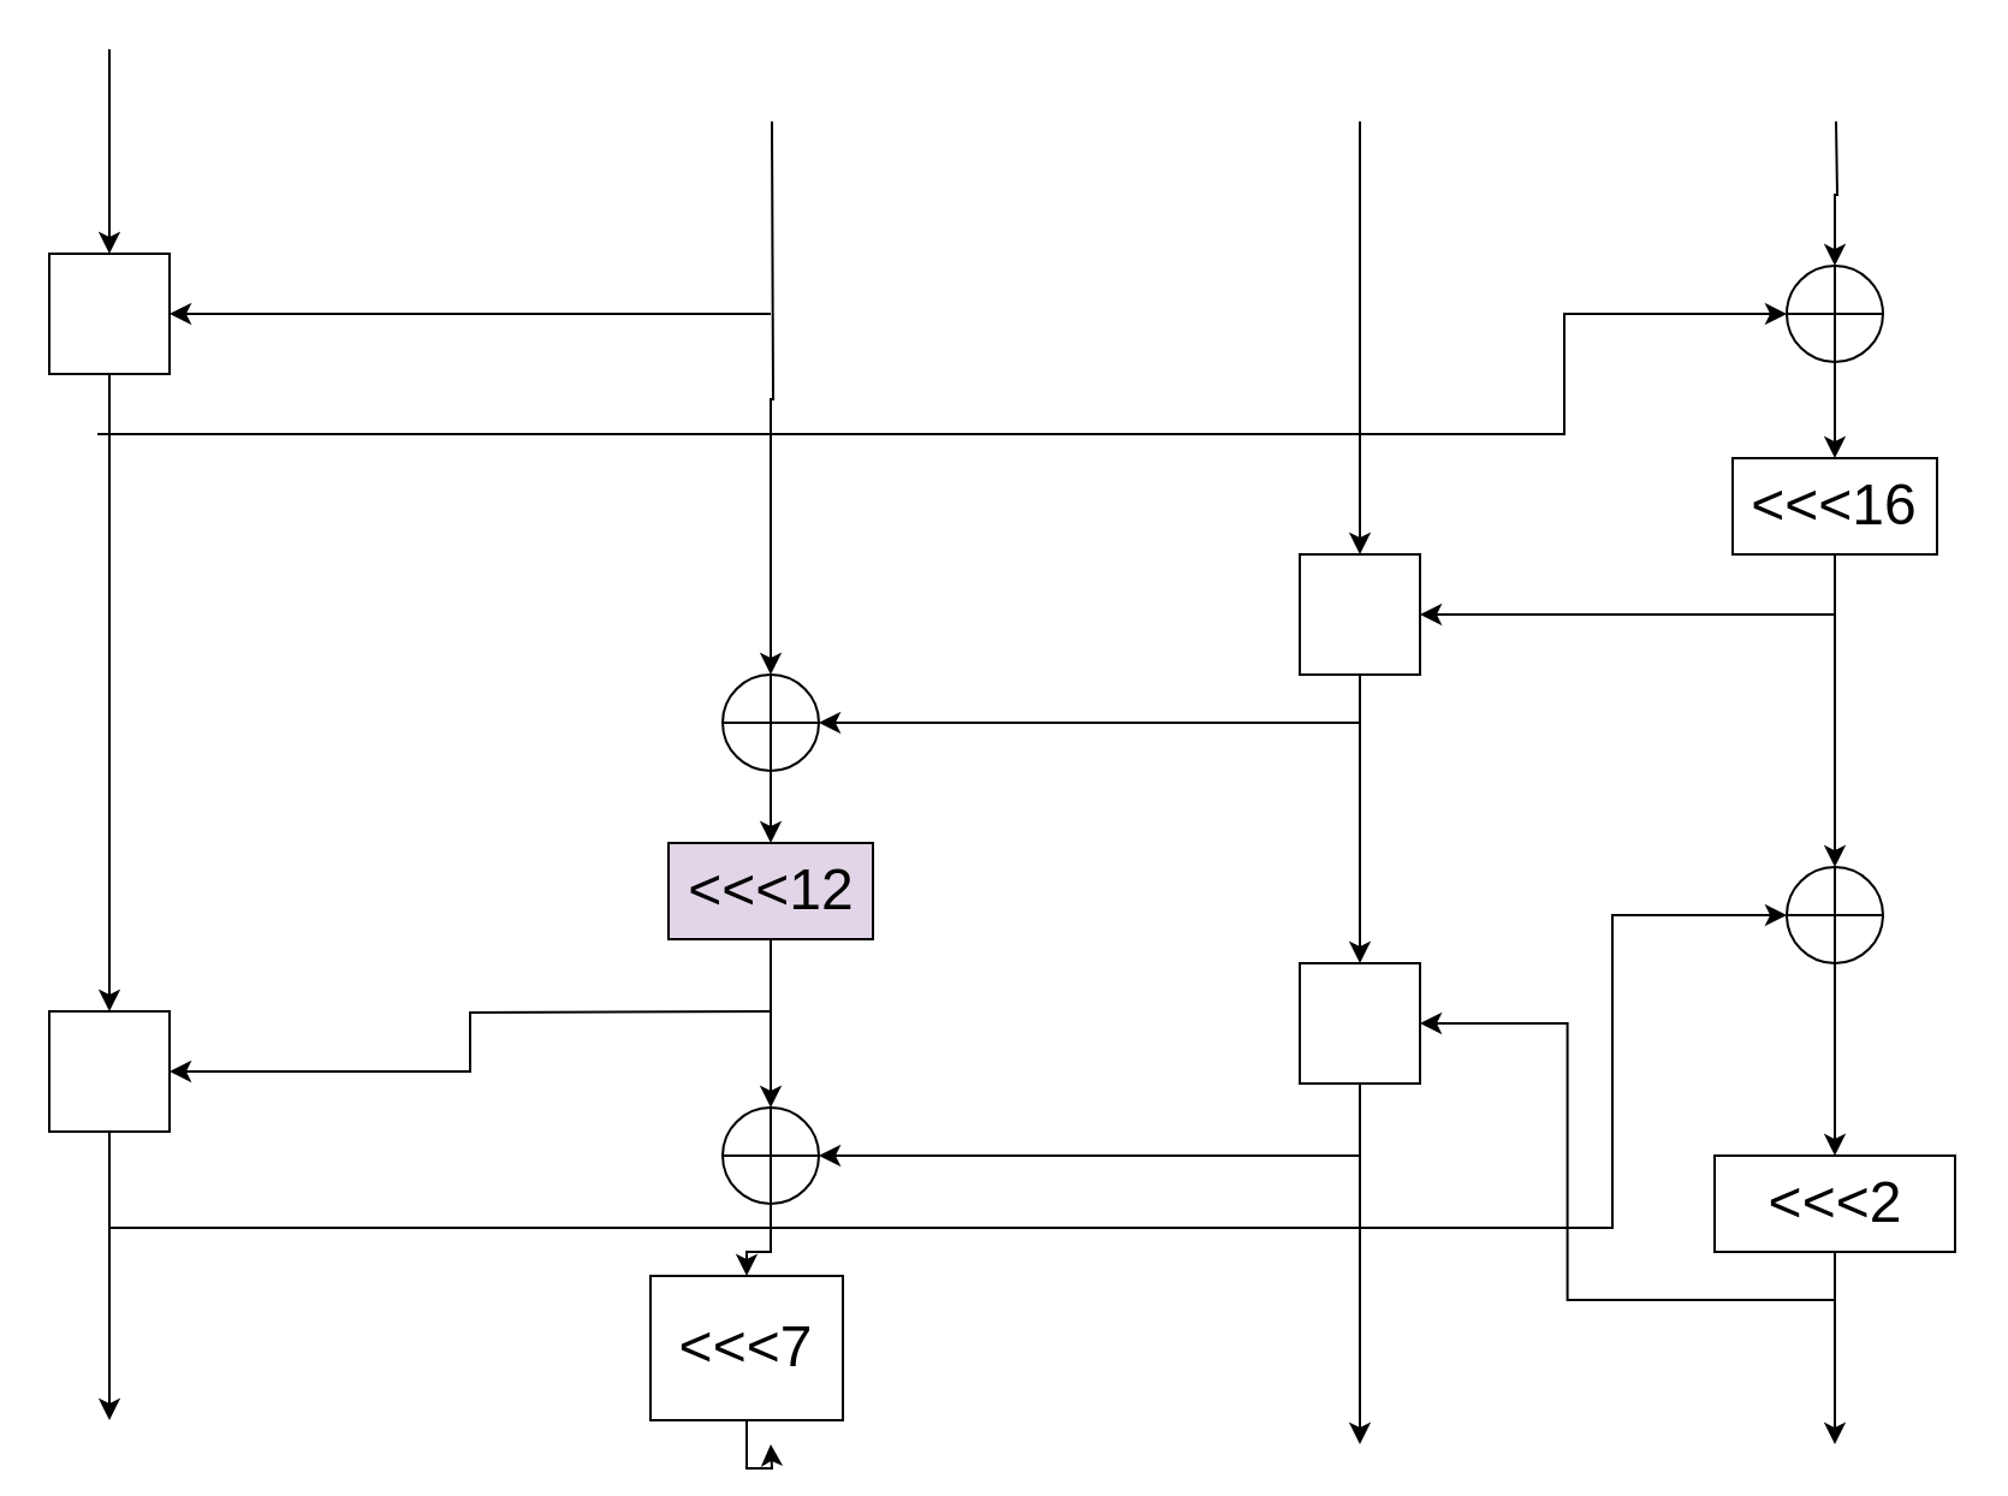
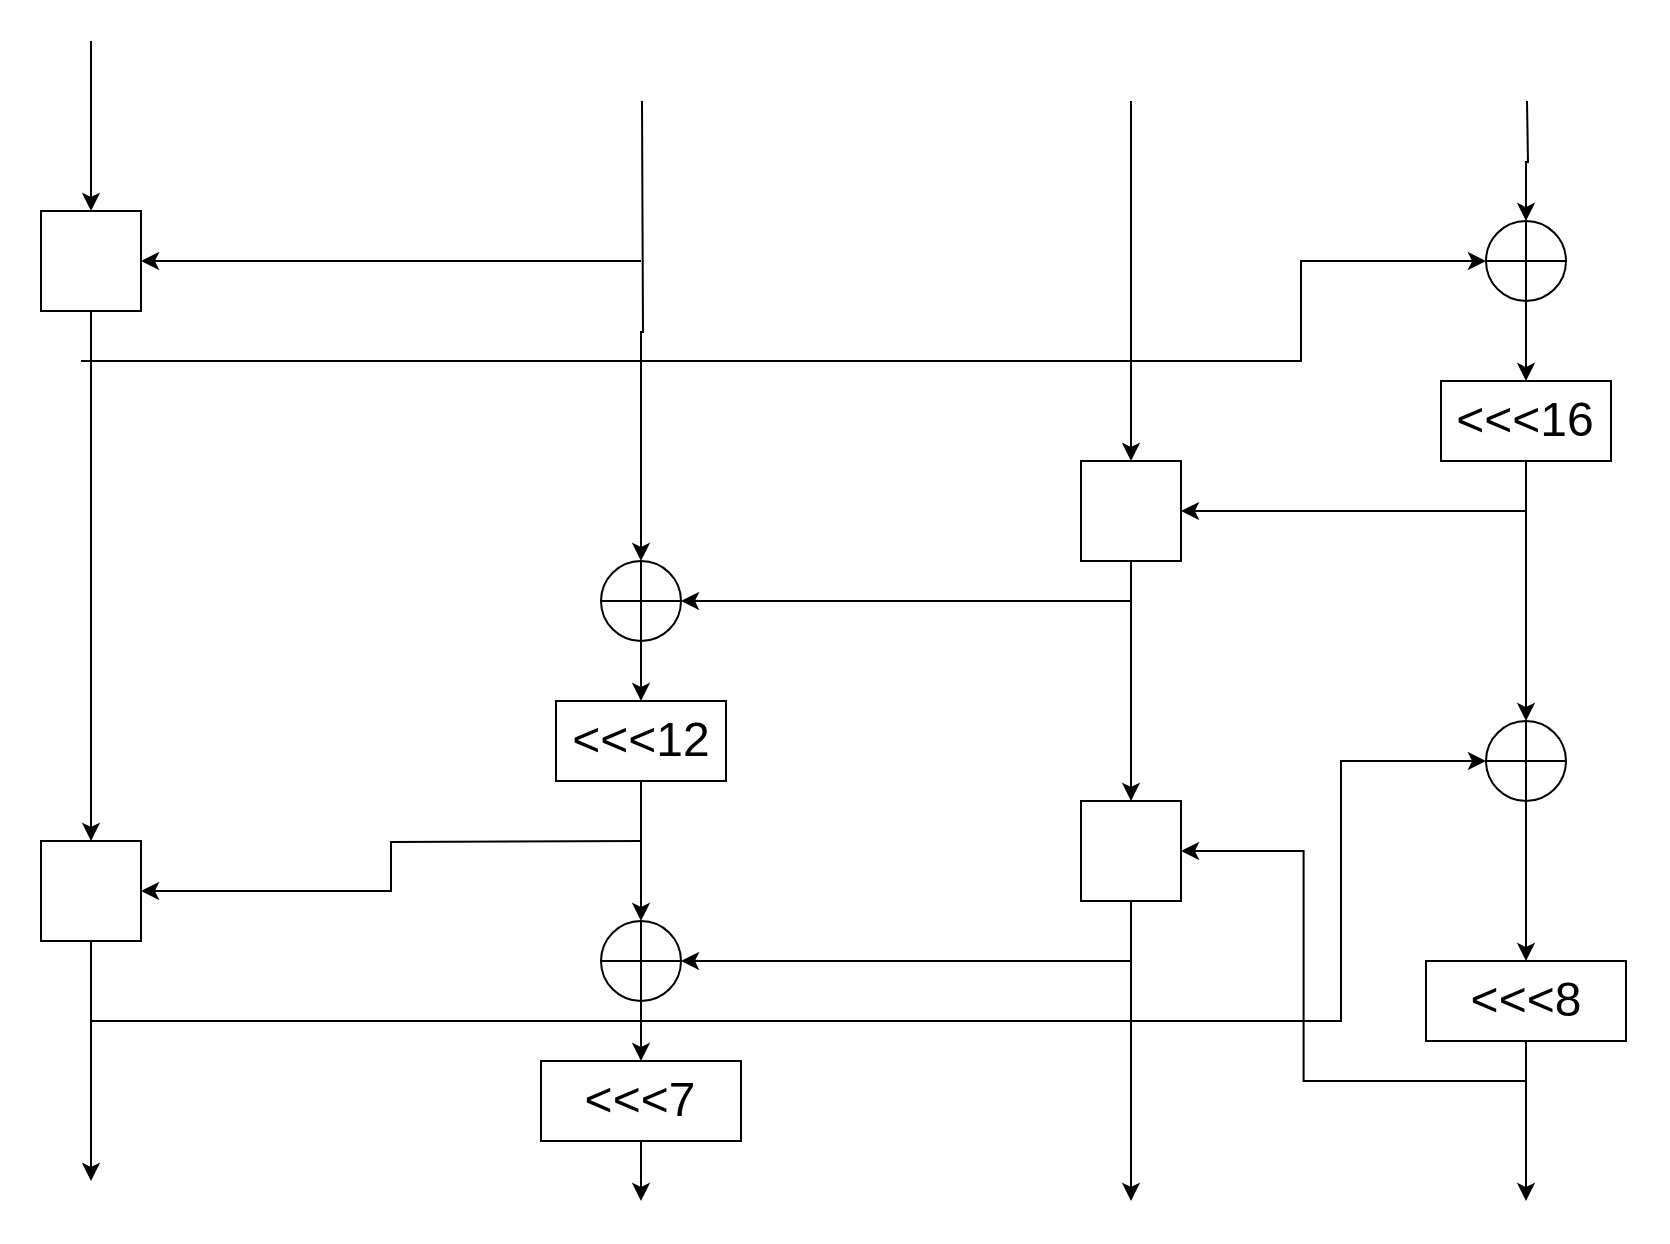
  <mxCell id="0" />
  <mxCell id="1" parent="0" />
  <mxCell id="2" style="edgeStyle=orthogonalEdgeStyle;rounded=0;sketch=0;orthogonalLoop=1;jettySize=auto;html=1;fontSize=24;startArrow=none;startFill=0;endArrow=classic;endFill=1;endSize=6;" edge="1" parent="1" target="13"><mxGeometry relative="1" as="geometry"><mxPoint x="40" y="180" as="sourcePoint" /><Array as="points"><mxPoint x="650" y="180" /><mxPoint x="650" y="130" /></Array></mxGeometry></mxCell>
  <mxCell id="3" style="edgeStyle=orthogonalEdgeStyle;rounded=0;sketch=0;orthogonalLoop=1;jettySize=auto;html=1;fontSize=24;startArrow=classic;startFill=1;endArrow=none;endFill=0;endSize=6;" edge="1" parent="1" source="6"><mxGeometry relative="1" as="geometry"><mxPoint x="320" y="130" as="targetPoint" /></mxGeometry></mxCell>
  <mxCell id="4" style="edgeStyle=orthogonalEdgeStyle;rounded=0;sketch=0;orthogonalLoop=1;jettySize=auto;html=1;fontSize=24;startArrow=classic;startFill=1;endArrow=none;endFill=0;endSize=6;" edge="1" parent="1" source="6"><mxGeometry relative="1" as="geometry"><mxPoint x="45" y="20" as="targetPoint" /></mxGeometry></mxCell>
  <mxCell id="5" style="edgeStyle=orthogonalEdgeStyle;rounded=0;sketch=0;orthogonalLoop=1;jettySize=auto;html=1;fontSize=24;startArrow=none;startFill=0;endArrow=classic;endFill=1;endSize=6;" edge="1" parent="1" source="6" target="8"><mxGeometry relative="1" as="geometry" /></mxCell>
  <mxCell id="6" value="" style="whiteSpace=wrap;html=1;aspect=fixed;" vertex="1" parent="1"><mxGeometry x="20" y="105" width="50" height="50" as="geometry" /></mxCell>
  <mxCell id="7" style="edgeStyle=orthogonalEdgeStyle;rounded=0;sketch=0;orthogonalLoop=1;jettySize=auto;html=1;fontSize=24;startArrow=none;startFill=0;endArrow=classic;endFill=1;endSize=6;" edge="1" parent="1"><mxGeometry relative="1" as="geometry"><mxPoint x="45" y="590" as="targetPoint" /><mxPoint x="45" y="470" as="sourcePoint" /></mxGeometry></mxCell>
  <mxCell id="8" value="" style="whiteSpace=wrap;html=1;aspect=fixed;" vertex="1" parent="1"><mxGeometry x="20" y="420" width="50" height="50" as="geometry" /></mxCell>
  <mxCell id="9" style="edgeStyle=orthogonalEdgeStyle;rounded=0;sketch=0;orthogonalLoop=1;jettySize=auto;html=1;fontSize=24;startArrow=none;startFill=0;endArrow=classic;endFill=1;endSize=6;" edge="1" parent="1" source="11"><mxGeometry relative="1" as="geometry"><mxPoint x="565" y="600" as="targetPoint" /></mxGeometry></mxCell>
  <mxCell id="10" style="edgeStyle=orthogonalEdgeStyle;rounded=0;sketch=0;orthogonalLoop=1;jettySize=auto;html=1;entryX=1;entryY=0.5;entryDx=0;entryDy=0;entryPerimeter=0;fontSize=24;startArrow=none;startFill=0;endArrow=classic;endFill=1;endSize=6;exitX=0.5;exitY=1;exitDx=0;exitDy=0;" edge="1" parent="1" source="11" target="36"><mxGeometry relative="1" as="geometry" /></mxCell>
  <mxCell id="11" value="" style="whiteSpace=wrap;html=1;aspect=fixed;" vertex="1" parent="1"><mxGeometry x="540" y="400" width="50" height="50" as="geometry" /></mxCell>
  <mxCell id="12" style="edgeStyle=orthogonalEdgeStyle;rounded=0;sketch=0;orthogonalLoop=1;jettySize=auto;html=1;entryX=0.5;entryY=0;entryDx=0;entryDy=0;fontSize=24;startArrow=none;startFill=0;endArrow=classic;endFill=1;endSize=6;" edge="1" parent="1" source="13" target="19"><mxGeometry relative="1" as="geometry" /></mxCell>
  <mxCell id="13" value="" style="verticalLabelPosition=bottom;verticalAlign=top;html=1;shape=mxgraph.flowchart.summing_function;flipH=0;flipV=1;" vertex="1" parent="1"><mxGeometry x="742.5" y="110" width="40" height="40" as="geometry" /></mxCell>
  <mxCell id="14" style="edgeStyle=orthogonalEdgeStyle;rounded=0;sketch=0;orthogonalLoop=1;jettySize=auto;html=1;entryX=0.5;entryY=1;entryDx=0;entryDy=0;entryPerimeter=0;fontSize=24;startArrow=none;startFill=0;endArrow=classic;endFill=1;endSize=6;" edge="1" parent="1" target="13"><mxGeometry relative="1" as="geometry"><mxPoint x="763" y="50" as="sourcePoint" /></mxGeometry></mxCell>
  <mxCell id="15" style="edgeStyle=orthogonalEdgeStyle;rounded=0;sketch=0;orthogonalLoop=1;jettySize=auto;html=1;fontSize=24;startArrow=none;startFill=0;endArrow=classic;endFill=1;endSize=6;" edge="1" parent="1" source="17"><mxGeometry relative="1" as="geometry"><mxPoint x="762.5" y="600" as="targetPoint" /></mxGeometry></mxCell>
  <mxCell id="16" style="edgeStyle=orthogonalEdgeStyle;rounded=0;sketch=0;orthogonalLoop=1;jettySize=auto;html=1;entryX=1;entryY=0.5;entryDx=0;entryDy=0;fontSize=24;startArrow=none;startFill=0;endArrow=classic;endFill=1;endSize=6;exitX=0.5;exitY=1;exitDx=0;exitDy=0;" edge="1" parent="1" source="17" target="11"><mxGeometry relative="1" as="geometry" /></mxCell>
- <mxCell id="17" value="&lt;font style=&quot;font-size: 24px&quot;&gt;&amp;lt;&amp;lt;&amp;lt;2&lt;/font&gt;" style="rounded=0;whiteSpace=wrap;html=1;" vertex="1" parent="1"><mxGeometry x="712.5" y="480" width="100" height="40" as="geometry" /></mxCell>
+ <mxCell id="17" value="&lt;font style=&quot;font-size: 24px&quot;&gt;&amp;lt;&amp;lt;&amp;lt;8&lt;/font&gt;" style="rounded=0;whiteSpace=wrap;html=1;" vertex="1" parent="1"><mxGeometry x="712.5" y="480" width="100" height="40" as="geometry" /></mxCell>
  <mxCell id="18" style="edgeStyle=orthogonalEdgeStyle;rounded=0;sketch=0;orthogonalLoop=1;jettySize=auto;html=1;entryX=1;entryY=0.5;entryDx=0;entryDy=0;fontSize=24;startArrow=none;startFill=0;endArrow=classic;endFill=1;endSize=6;exitX=0.5;exitY=1;exitDx=0;exitDy=0;" edge="1" parent="1" source="19" target="23"><mxGeometry relative="1" as="geometry" /></mxCell>
  <mxCell id="19" value="&lt;font style=&quot;font-size: 24px&quot;&gt;&amp;lt;&amp;lt;&amp;lt;16&lt;/font&gt;" style="rounded=0;whiteSpace=wrap;html=1;" vertex="1" parent="1"><mxGeometry x="720" y="190" width="85" height="40" as="geometry" /></mxCell>
  <mxCell id="20" style="edgeStyle=orthogonalEdgeStyle;rounded=0;sketch=0;orthogonalLoop=1;jettySize=auto;html=1;fontSize=24;startArrow=classic;startFill=1;endArrow=none;endFill=0;endSize=6;" edge="1" parent="1" source="23"><mxGeometry relative="1" as="geometry"><mxPoint x="565" y="50" as="targetPoint" /></mxGeometry></mxCell>
  <mxCell id="21" style="edgeStyle=orthogonalEdgeStyle;rounded=0;sketch=0;orthogonalLoop=1;jettySize=auto;html=1;fontSize=24;startArrow=none;startFill=0;endArrow=classic;endFill=1;endSize=6;" edge="1" parent="1" source="23" target="11"><mxGeometry relative="1" as="geometry"><mxPoint x="565" y="460" as="targetPoint" /></mxGeometry></mxCell>
  <mxCell id="22" style="edgeStyle=orthogonalEdgeStyle;rounded=0;sketch=0;orthogonalLoop=1;jettySize=auto;html=1;entryX=1;entryY=0.5;entryDx=0;entryDy=0;entryPerimeter=0;fontSize=24;startArrow=none;startFill=0;endArrow=classic;endFill=1;endSize=6;exitX=0.5;exitY=1;exitDx=0;exitDy=0;" edge="1" parent="1" source="23" target="29"><mxGeometry relative="1" as="geometry" /></mxCell>
  <mxCell id="23" value="" style="whiteSpace=wrap;html=1;aspect=fixed;" vertex="1" parent="1"><mxGeometry x="540" y="230" width="50" height="50" as="geometry" /></mxCell>
  <mxCell id="24" style="edgeStyle=orthogonalEdgeStyle;rounded=0;sketch=0;orthogonalLoop=1;jettySize=auto;html=1;fontSize=24;startArrow=none;startFill=0;endArrow=classic;endFill=1;endSize=6;entryX=0.5;entryY=0;entryDx=0;entryDy=0;" edge="1" parent="1" source="26" target="17"><mxGeometry relative="1" as="geometry"><mxPoint x="763" y="480" as="targetPoint" /></mxGeometry></mxCell>
  <mxCell id="25" style="edgeStyle=orthogonalEdgeStyle;rounded=0;sketch=0;orthogonalLoop=1;jettySize=auto;html=1;fontSize=24;startArrow=classic;startFill=1;endArrow=none;endFill=0;endSize=6;entryX=0.5;entryY=1;entryDx=0;entryDy=0;" edge="1" parent="1" source="26" target="8"><mxGeometry relative="1" as="geometry"><mxPoint x="50" y="540" as="targetPoint" /><Array as="points"><mxPoint x="670" y="380" /><mxPoint x="670" y="510" /><mxPoint x="45" y="510" /></Array></mxGeometry></mxCell>
  <mxCell id="26" value="" style="verticalLabelPosition=bottom;verticalAlign=top;html=1;shape=mxgraph.flowchart.summing_function;flipH=0;flipV=1;" vertex="1" parent="1"><mxGeometry x="742.5" y="360" width="40" height="40" as="geometry" /></mxCell>
  <mxCell id="27" value="" style="edgeStyle=orthogonalEdgeStyle;rounded=0;sketch=0;orthogonalLoop=1;jettySize=auto;html=1;fontSize=24;startArrow=none;startFill=0;endArrow=classic;endFill=1;endSize=6;exitX=0.5;exitY=1;exitDx=0;exitDy=0;" edge="1" parent="1" source="19" target="26"><mxGeometry relative="1" as="geometry"><mxPoint x="763" y="590" as="targetPoint" /><mxPoint x="762.5" y="230" as="sourcePoint" /></mxGeometry></mxCell>
  <mxCell id="28" style="edgeStyle=orthogonalEdgeStyle;rounded=0;sketch=0;orthogonalLoop=1;jettySize=auto;html=1;entryX=0.5;entryY=0;entryDx=0;entryDy=0;fontSize=24;startArrow=none;startFill=0;endArrow=classic;endFill=1;endSize=6;" edge="1" parent="1" source="29" target="34"><mxGeometry relative="1" as="geometry" /></mxCell>
  <mxCell id="29" value="" style="verticalLabelPosition=bottom;verticalAlign=top;html=1;shape=mxgraph.flowchart.summing_function;flipH=0;flipV=1;" vertex="1" parent="1"><mxGeometry x="300" y="280" width="40" height="40" as="geometry" /></mxCell>
  <mxCell id="30" style="edgeStyle=orthogonalEdgeStyle;rounded=0;sketch=0;orthogonalLoop=1;jettySize=auto;html=1;entryX=0.5;entryY=1;entryDx=0;entryDy=0;entryPerimeter=0;fontSize=24;startArrow=none;startFill=0;endArrow=classic;endFill=1;endSize=6;" edge="1" parent="1" target="29"><mxGeometry relative="1" as="geometry"><mxPoint x="320.5" y="50" as="sourcePoint" /></mxGeometry></mxCell>
  <mxCell id="31" style="edgeStyle=orthogonalEdgeStyle;rounded=0;sketch=0;orthogonalLoop=1;jettySize=auto;html=1;fontSize=24;startArrow=none;startFill=0;endArrow=classic;endFill=1;endSize=6;" edge="1" parent="1" source="32"><mxGeometry relative="1" as="geometry"><mxPoint x="320" y="600" as="targetPoint" /></mxGeometry></mxCell>
- <mxCell id="32" value="&lt;div&gt;&lt;font style=&quot;font-size: 24px&quot;&gt;&amp;lt;&amp;lt;&amp;lt;7&lt;/font&gt;&lt;/div&gt;" style="rounded=0;whiteSpace=wrap;html=1;" vertex="1" parent="1"><mxGeometry x="270" y="530" width="80" height="60" as="geometry" /></mxCell>
+ <mxCell id="32" value="&lt;div&gt;&lt;font style=&quot;font-size: 24px&quot;&gt;&amp;lt;&amp;lt;&amp;lt;7&lt;/font&gt;&lt;/div&gt;" style="rounded=0;whiteSpace=wrap;html=1;" vertex="1" parent="1"><mxGeometry x="270" y="530" width="100" height="40" as="geometry" /></mxCell>
  <mxCell id="33" style="edgeStyle=orthogonalEdgeStyle;rounded=0;sketch=0;orthogonalLoop=1;jettySize=auto;html=1;entryX=1;entryY=0.5;entryDx=0;entryDy=0;fontSize=24;startArrow=none;startFill=0;endArrow=classic;endFill=1;endSize=6;" edge="1" parent="1" target="8"><mxGeometry relative="1" as="geometry"><mxPoint x="320" y="420" as="sourcePoint" /></mxGeometry></mxCell>
- <mxCell id="34" value="&lt;font style=&quot;font-size: 24px&quot;&gt;&amp;lt;&amp;lt;&amp;lt;12&lt;/font&gt;" style="rounded=0;whiteSpace=wrap;html=1;fillColor=#e1d5e7;" vertex="1" parent="1"><mxGeometry x="277.5" y="350" width="85" height="40" as="geometry" /></mxCell>
+ <mxCell id="34" value="&lt;font style=&quot;font-size: 24px&quot;&gt;&amp;lt;&amp;lt;&amp;lt;12&lt;/font&gt;" style="rounded=0;whiteSpace=wrap;html=1;" vertex="1" parent="1"><mxGeometry x="277.5" y="350" width="85" height="40" as="geometry" /></mxCell>
  <mxCell id="35" style="edgeStyle=orthogonalEdgeStyle;rounded=0;sketch=0;orthogonalLoop=1;jettySize=auto;html=1;fontSize=24;startArrow=none;startFill=0;endArrow=classic;endFill=1;endSize=6;entryX=0.5;entryY=0;entryDx=0;entryDy=0;" edge="1" parent="1" source="36" target="32"><mxGeometry relative="1" as="geometry"><mxPoint x="320.5" y="480" as="targetPoint" /></mxGeometry></mxCell>
  <mxCell id="36" value="" style="verticalLabelPosition=bottom;verticalAlign=top;html=1;shape=mxgraph.flowchart.summing_function;flipH=0;flipV=1;" vertex="1" parent="1"><mxGeometry x="300" y="460" width="40" height="40" as="geometry" /></mxCell>
  <mxCell id="37" value="" style="edgeStyle=orthogonalEdgeStyle;rounded=0;sketch=0;orthogonalLoop=1;jettySize=auto;html=1;fontSize=24;startArrow=none;startFill=0;endArrow=classic;endFill=1;endSize=6;exitX=0.5;exitY=1;exitDx=0;exitDy=0;" edge="1" parent="1" source="34" target="36"><mxGeometry relative="1" as="geometry"><mxPoint x="320.5" y="590" as="targetPoint" /><mxPoint x="320" y="230" as="sourcePoint" /></mxGeometry></mxCell>
